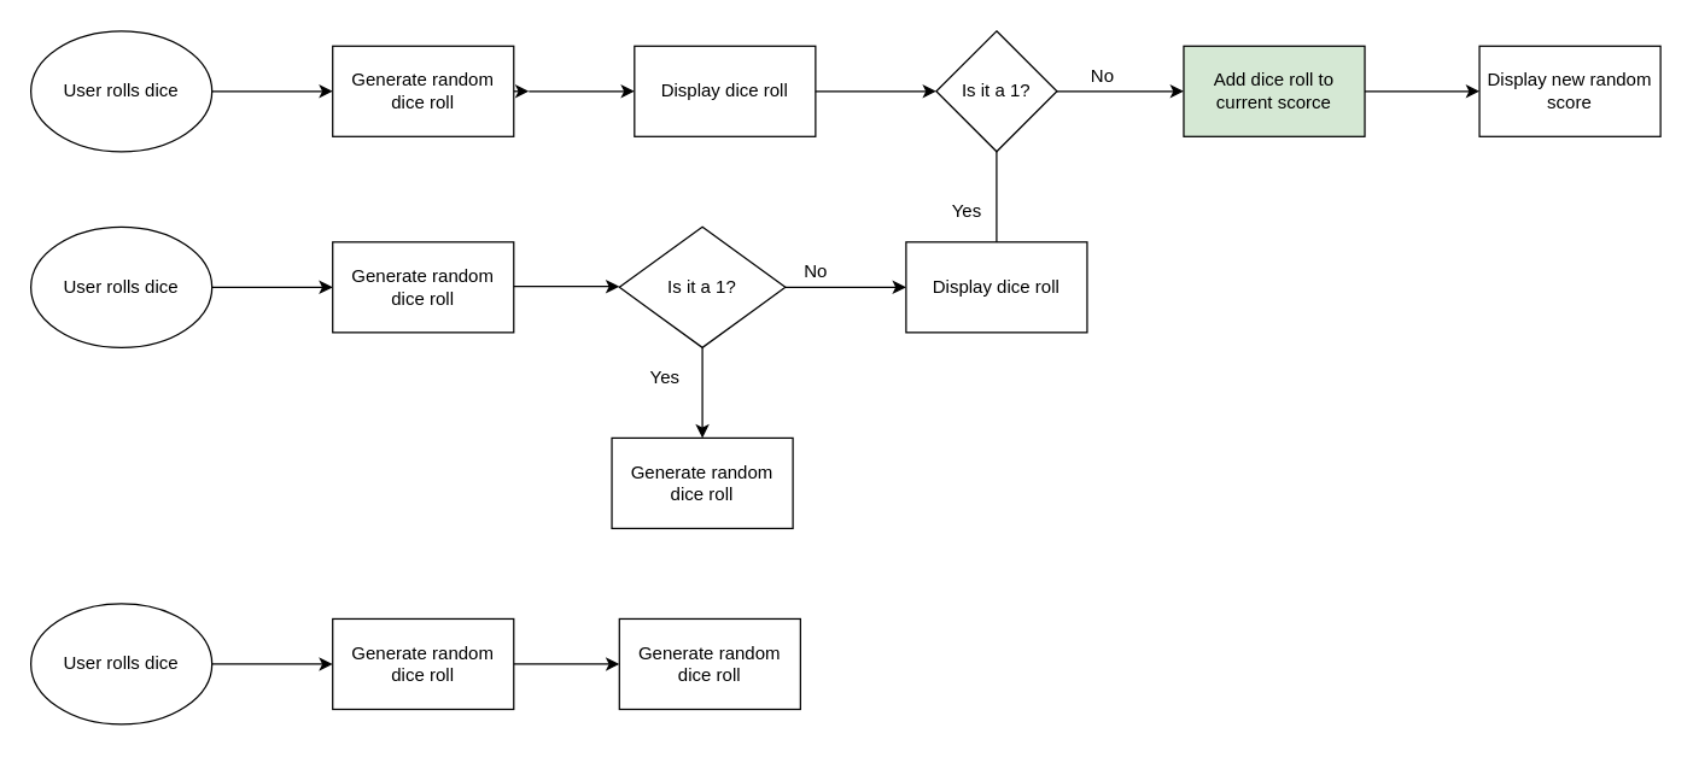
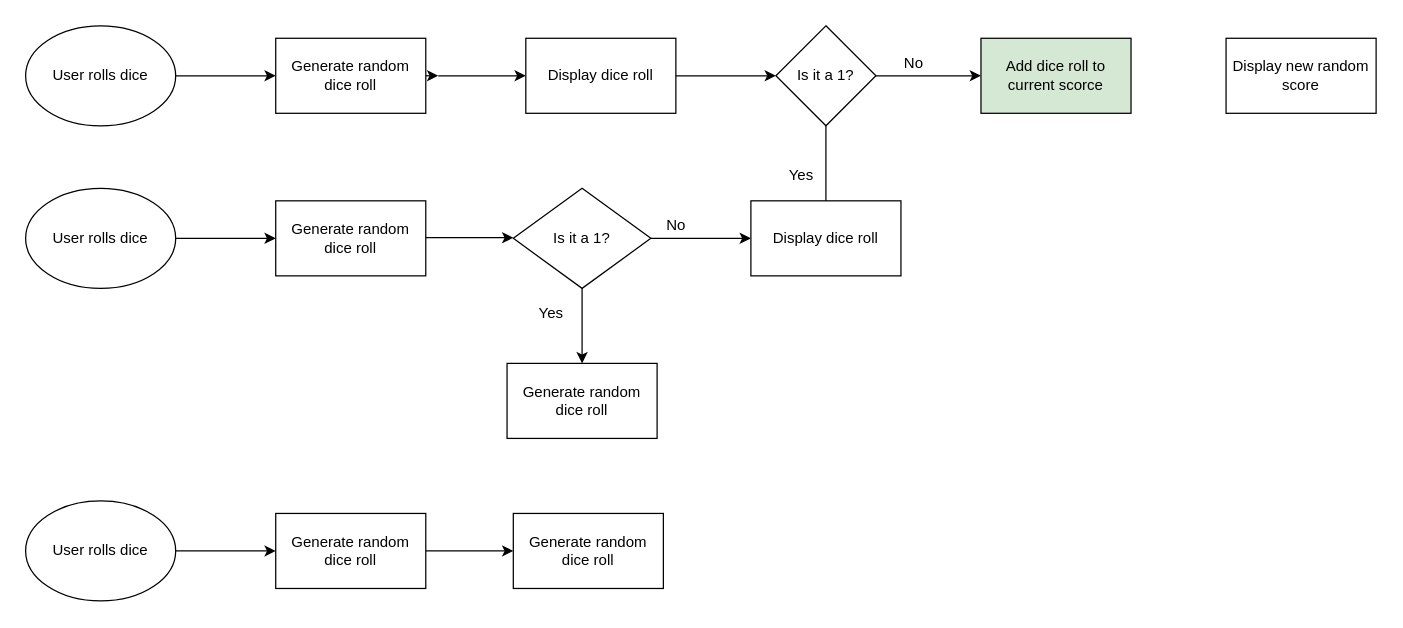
  <mxCell id="0" />
  <mxCell id="1" parent="0" />
  <mxCell id="2" value="User rolls dice" style="ellipse;whiteSpace=wrap;html=1;" parent="1" vertex="1"><mxGeometry x="20" y="20" width="120" height="80" as="geometry" /></mxCell>
  <mxCell id="3" value="" style="endArrow=classic;html=1;" parent="1" edge="1"><mxGeometry width="50" height="50" relative="1" as="geometry"><mxPoint x="140" y="60" as="sourcePoint" /><mxPoint x="220" y="60" as="targetPoint" /></mxGeometry></mxCell>
  <mxCell id="4" style="edgeStyle=orthogonalEdgeStyle;rounded=0;orthogonalLoop=1;jettySize=auto;html=1;exitX=1;exitY=0.5;exitDx=0;exitDy=0;" parent="1" source="5" edge="1"><mxGeometry relative="1" as="geometry"><mxPoint x="350" y="60" as="targetPoint" /></mxGeometry></mxCell>
  <mxCell id="5" value="Generate random dice roll" style="rounded=0;whiteSpace=wrap;html=1;" parent="1" vertex="1"><mxGeometry x="220" y="30" width="120" height="60" as="geometry" /></mxCell>
  <mxCell id="6" value="" style="endArrow=classic;html=1;" parent="1" edge="1"><mxGeometry width="50" height="50" relative="1" as="geometry"><mxPoint x="350" y="60" as="sourcePoint" /><mxPoint x="420" y="60" as="targetPoint" /></mxGeometry></mxCell>
  <mxCell id="7" value="Display dice roll" style="rounded=0;whiteSpace=wrap;html=1;" parent="1" vertex="1"><mxGeometry x="420" y="30" width="120" height="60" as="geometry" /></mxCell>
  <mxCell id="8" value="" style="endArrow=classic;html=1;exitX=1;exitY=0.5;exitDx=0;exitDy=0;" parent="1" source="7" edge="1"><mxGeometry width="50" height="50" relative="1" as="geometry"><mxPoint x="540" y="90" as="sourcePoint" /><mxPoint x="620" y="60" as="targetPoint" /></mxGeometry></mxCell>
  <mxCell id="9" value="Is it a 1?" style="rhombus;whiteSpace=wrap;html=1;" parent="1" vertex="1"><mxGeometry x="620" y="20" width="80" height="80" as="geometry" /></mxCell>
- <mxCell id="10" value="" style="edgeStyle=orthogonalEdgeStyle;rounded=0;orthogonalLoop=1;jettySize=auto;html=1;" parent="1" source="11" target="16" edge="1"><mxGeometry relative="1" as="geometry" /></mxCell>
  <mxCell id="11" value="Add dice roll to current scorce" style="rounded=0;whiteSpace=wrap;html=1;fillColor=#d5e8d4;" parent="1" vertex="1"><mxGeometry x="784" y="30" width="120" height="60" as="geometry" /></mxCell>
  <mxCell id="12" value="" style="endArrow=classic;html=1;entryX=0;entryY=0.5;entryDx=0;entryDy=0;exitX=1;exitY=0.5;exitDx=0;exitDy=0;" parent="1" source="9" target="11" edge="1"><mxGeometry width="50" height="50" relative="1" as="geometry"><mxPoint x="710" y="60" as="sourcePoint" /><mxPoint x="760" y="40" as="targetPoint" /></mxGeometry></mxCell>
  <mxCell id="13" value="No" style="text;html=1;align=center;verticalAlign=middle;resizable=0;points=[];autosize=1;" parent="1" vertex="1"><mxGeometry x="715" y="40" width="30" height="20" as="geometry" /></mxCell>
  <mxCell id="14" value="" style="endArrow=classic;html=1;exitX=0.5;exitY=1;exitDx=0;exitDy=0;" parent="1" source="9" edge="1"><mxGeometry width="50" height="50" relative="1" as="geometry"><mxPoint x="660" y="130" as="sourcePoint" /><mxPoint x="660" y="180" as="targetPoint" /></mxGeometry></mxCell>
  <mxCell id="15" value="Yes" style="text;html=1;align=center;verticalAlign=middle;resizable=0;points=[];autosize=1;" parent="1" vertex="1"><mxGeometry x="620" y="130" width="40" height="20" as="geometry" /></mxCell>
  <mxCell id="16" value="Display new random score" style="rounded=0;whiteSpace=wrap;html=1;" parent="1" vertex="1"><mxGeometry x="980" y="30" width="120" height="60" as="geometry" /></mxCell>
  <mxCell id="17" value="User rolls dice" style="ellipse;whiteSpace=wrap;html=1;" vertex="1" parent="1"><mxGeometry x="20" y="150" width="120" height="80" as="geometry" /></mxCell>
  <mxCell id="18" value="" style="edgeStyle=orthogonalEdgeStyle;rounded=0;orthogonalLoop=1;jettySize=auto;html=1;" edge="1" parent="1" source="19" target="29"><mxGeometry relative="1" as="geometry" /></mxCell>
  <mxCell id="19" value="User rolls dice" style="ellipse;whiteSpace=wrap;html=1;" vertex="1" parent="1"><mxGeometry x="20" y="400" width="120" height="80" as="geometry" /></mxCell>
  <mxCell id="20" value="" style="endArrow=classic;html=1;" edge="1" parent="1"><mxGeometry width="50" height="50" relative="1" as="geometry"><mxPoint x="140" y="190" as="sourcePoint" /><mxPoint x="220" y="190" as="targetPoint" /></mxGeometry></mxCell>
  <mxCell id="21" value="Generate random dice roll" style="rounded=0;whiteSpace=wrap;html=1;" vertex="1" parent="1"><mxGeometry x="220" y="160" width="120" height="60" as="geometry" /></mxCell>
  <mxCell id="22" value="" style="endArrow=classic;html=1;" edge="1" parent="1"><mxGeometry width="50" height="50" relative="1" as="geometry"><mxPoint x="340" y="189.5" as="sourcePoint" /><mxPoint x="410" y="189.5" as="targetPoint" /></mxGeometry></mxCell>
  <mxCell id="23" value="Display dice roll" style="rounded=0;whiteSpace=wrap;html=1;" vertex="1" parent="1"><mxGeometry x="600" y="160" width="120" height="60" as="geometry" /></mxCell>
  <mxCell id="24" value="" style="edgeStyle=orthogonalEdgeStyle;rounded=0;orthogonalLoop=1;jettySize=auto;html=1;" edge="1" parent="1" source="26" target="23"><mxGeometry relative="1" as="geometry" /></mxCell>
  <mxCell id="25" value="" style="edgeStyle=orthogonalEdgeStyle;rounded=0;orthogonalLoop=1;jettySize=auto;html=1;" edge="1" parent="1" source="26" target="27"><mxGeometry relative="1" as="geometry" /></mxCell>
  <mxCell id="26" value="Is it a 1?" style="rhombus;whiteSpace=wrap;html=1;" vertex="1" parent="1"><mxGeometry x="410" y="150" width="110" height="80" as="geometry" /></mxCell>
  <mxCell id="27" value="Generate random dice roll" style="rounded=0;whiteSpace=wrap;html=1;" vertex="1" parent="1"><mxGeometry x="405" y="290" width="120" height="60" as="geometry" /></mxCell>
  <mxCell id="28" value="" style="edgeStyle=orthogonalEdgeStyle;rounded=0;orthogonalLoop=1;jettySize=auto;html=1;" edge="1" parent="1" source="29" target="30"><mxGeometry relative="1" as="geometry" /></mxCell>
  <mxCell id="29" value="Generate random dice roll" style="rounded=0;whiteSpace=wrap;html=1;" vertex="1" parent="1"><mxGeometry x="220" y="410" width="120" height="60" as="geometry" /></mxCell>
  <mxCell id="30" value="Generate random dice roll" style="rounded=0;whiteSpace=wrap;html=1;" vertex="1" parent="1"><mxGeometry x="410" y="410" width="120" height="60" as="geometry" /></mxCell>
  <mxCell id="31" value="No" style="text;html=1;align=center;verticalAlign=middle;resizable=0;points=[];autosize=1;" vertex="1" parent="1"><mxGeometry x="525" y="170" width="30" height="20" as="geometry" /></mxCell>
  <mxCell id="32" value="Yes" style="text;html=1;align=center;verticalAlign=middle;resizable=0;points=[];autosize=1;" vertex="1" parent="1"><mxGeometry x="420" y="240" width="40" height="20" as="geometry" /></mxCell>
